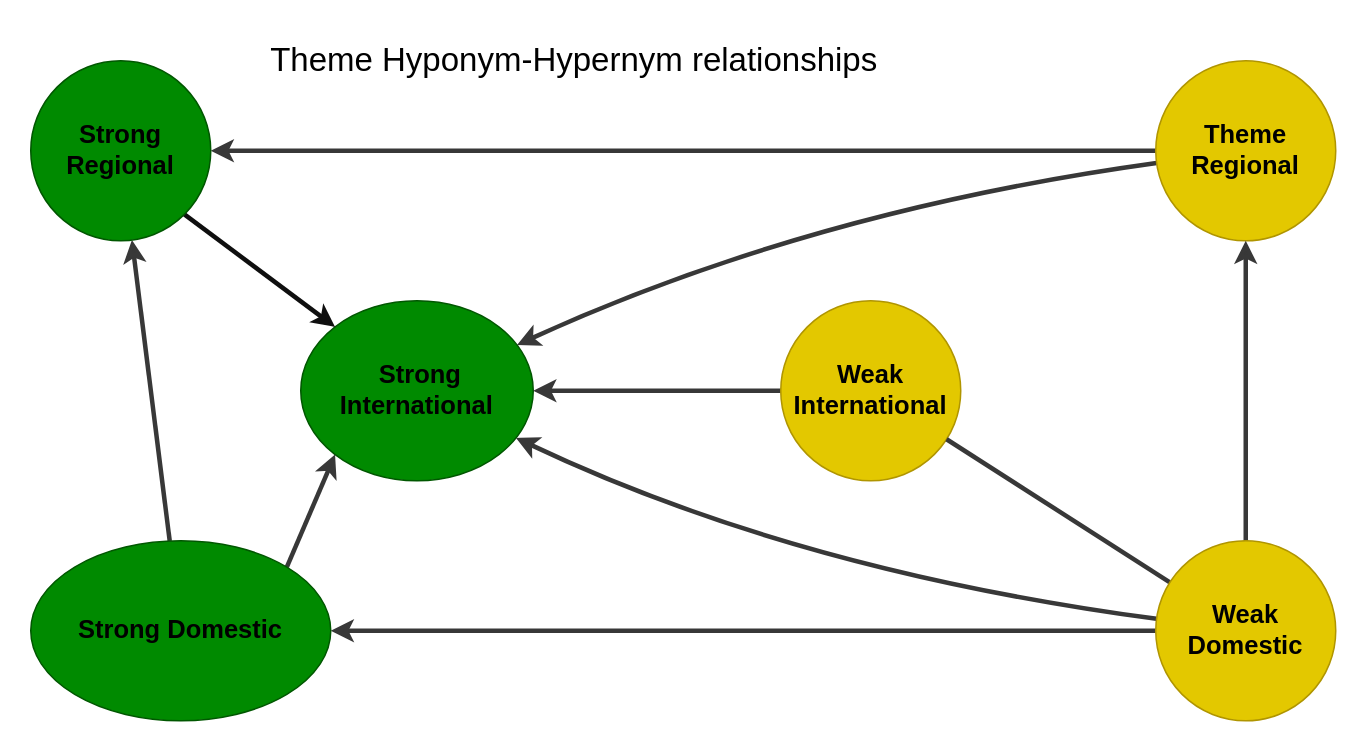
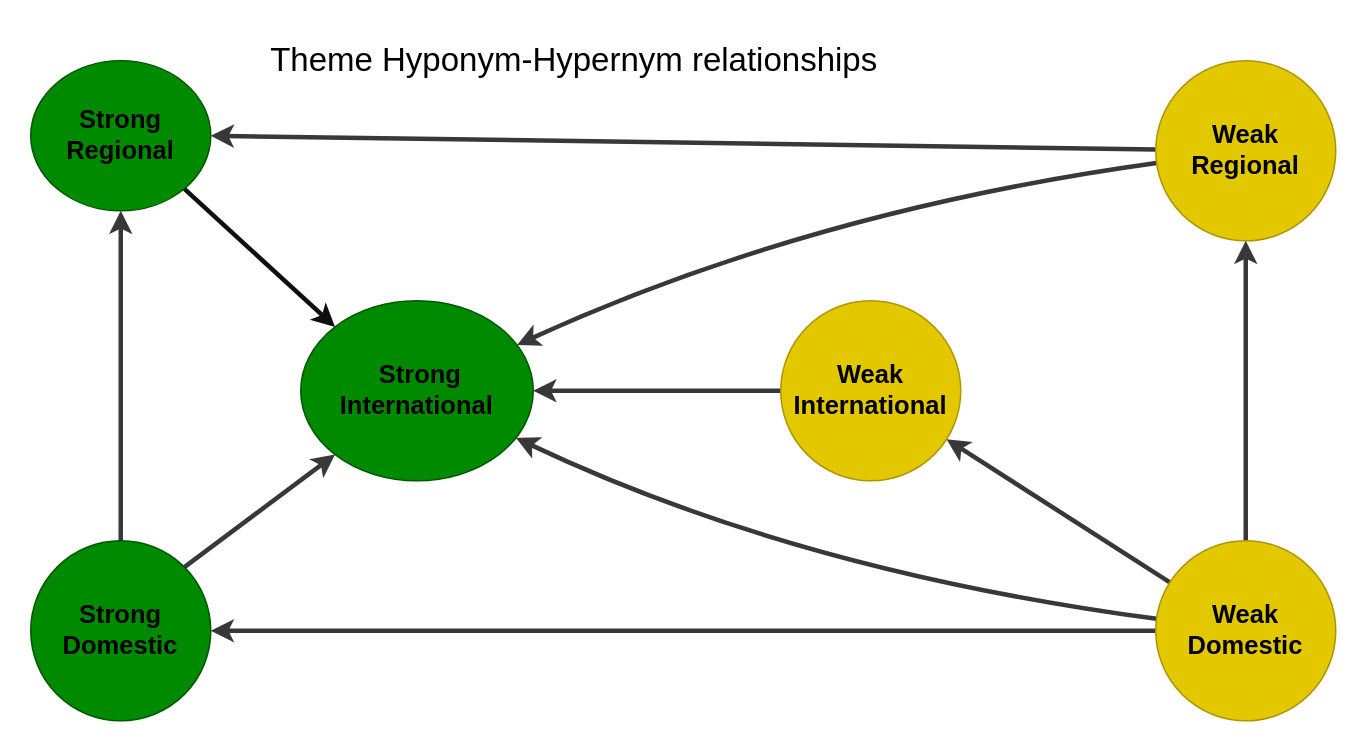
  <mxCell id="0" />
  <mxCell id="1" parent="0" />
  <mxCell id="2" value="&lt;font style=&quot;font-size: 17px;&quot; color=&quot;#000000&quot;&gt;&lt;b&gt;&amp;nbsp;Strong International&lt;/b&gt;&lt;/font&gt;" style="ellipse;whiteSpace=wrap;html=1;fillColor=#008a00;fontColor=#ffffff;strokeColor=#005700;" vertex="1" parent="1"><mxGeometry x="200" y="200" width="155" height="120" as="geometry" /></mxCell>
  <mxCell id="3" style="edgeStyle=none;curved=1;html=1;entryX=1;entryY=0.5;entryDx=0;entryDy=0;strokeColor=#383838;strokeWidth=3;fontSize=17;fontColor=#000000;" edge="1" parent="1" source="4" target="2"><mxGeometry relative="1" as="geometry" /></mxCell>
  <mxCell id="4" value="&lt;font style=&quot;font-size: 17px;&quot;&gt;&lt;b&gt;Weak International&lt;/b&gt;&lt;/font&gt;" style="ellipse;whiteSpace=wrap;html=1;fillColor=#e3c800;fontColor=#000000;strokeColor=#B09500;" vertex="1" parent="1"><mxGeometry x="520" y="200" width="120" height="120" as="geometry" /></mxCell>
  <mxCell id="5" style="edgeStyle=none;html=1;entryX=1;entryY=0.5;entryDx=0;entryDy=0;fontSize=17;fontColor=#000000;strokeColor=#383838;strokeWidth=3;" edge="1" parent="1" source="7" target="14"><mxGeometry relative="1" as="geometry" /></mxCell>
  <mxCell id="6" style="edgeStyle=none;curved=1;html=1;strokeColor=#383838;strokeWidth=3;fontSize=22;fontColor=#000000;" edge="1" parent="1" source="7" target="2"><mxGeometry relative="1" as="geometry"><Array as="points"><mxPoint x="540" y="140" /></Array></mxGeometry></mxCell>
- <mxCell id="7" value="&lt;font style=&quot;font-size: 17px;&quot; color=&quot;#000000&quot;&gt;&lt;b&gt;Theme Regional&lt;/b&gt;&lt;/font&gt;" style="ellipse;whiteSpace=wrap;html=1;fillColor=#e3c800;fontColor=#000000;strokeColor=#B09500;" vertex="1" parent="1"><mxGeometry x="770" y="40" width="120" height="120" as="geometry" /></mxCell>
+ <mxCell id="7" value="&lt;font style=&quot;font-size: 17px;&quot; color=&quot;#000000&quot;&gt;&lt;b&gt;Weak Regional&lt;/b&gt;&lt;/font&gt;" style="ellipse;whiteSpace=wrap;html=1;fillColor=#e3c800;fontColor=#000000;strokeColor=#B09500;" vertex="1" parent="1"><mxGeometry x="770" y="40" width="120" height="120" as="geometry" /></mxCell>
  <mxCell id="8" style="edgeStyle=none;curved=1;html=1;entryX=1;entryY=0.5;entryDx=0;entryDy=0;strokeColor=#383838;strokeWidth=3;fontSize=19;fontColor=#000000;" edge="1" parent="1" source="12" target="17"><mxGeometry relative="1" as="geometry" /></mxCell>
  <mxCell id="9" style="edgeStyle=none;curved=1;html=1;strokeColor=#383838;strokeWidth=3;fontSize=22;fontColor=#000000;" edge="1" parent="1" source="12" target="7"><mxGeometry relative="1" as="geometry"><Array as="points" /></mxGeometry></mxCell>
- <mxCell id="10" style="edgeStyle=none;curved=1;html=1;strokeColor=#383838;strokeWidth=3;fontSize=22;fontColor=#000000;endArrow=none;" edge="1" parent="1" source="12" target="4"><mxGeometry relative="1" as="geometry" /></mxCell>
+ <mxCell id="10" style="edgeStyle=none;curved=1;html=1;strokeColor=#383838;strokeWidth=3;fontSize=22;fontColor=#000000;" edge="1" parent="1" source="12" target="4"><mxGeometry relative="1" as="geometry" /></mxCell>
  <mxCell id="11" style="edgeStyle=none;curved=1;html=1;strokeColor=#383838;strokeWidth=3;fontSize=22;fontColor=#000000;" edge="1" parent="1" source="12" target="2"><mxGeometry relative="1" as="geometry"><Array as="points"><mxPoint x="530" y="380" /></Array></mxGeometry></mxCell>
  <mxCell id="12" value="&lt;font style=&quot;font-size: 17px;&quot; color=&quot;#000000&quot;&gt;&lt;b&gt;Weak Domestic&lt;/b&gt;&lt;/font&gt;" style="ellipse;whiteSpace=wrap;html=1;fillColor=#e3c800;fontColor=#000000;strokeColor=#B09500;" vertex="1" parent="1"><mxGeometry x="770" y="360" width="120" height="120" as="geometry" /></mxCell>
  <mxCell id="13" style="edgeStyle=none;html=1;exitX=1;exitY=1;exitDx=0;exitDy=0;entryX=0;entryY=0;entryDx=0;entryDy=0;fontSize=17;fontColor=#000000;strokeColor=#0F0F0F;curved=1;strokeWidth=3;" edge="1" parent="1" source="14" target="2"><mxGeometry relative="1" as="geometry" /></mxCell>
- <mxCell id="14" value="&lt;font style=&quot;font-size: 17px;&quot; color=&quot;#000000&quot;&gt;&lt;b&gt;Strong Regional&lt;/b&gt;&lt;/font&gt;" style="ellipse;whiteSpace=wrap;html=1;fillColor=#008a00;fontColor=#ffffff;strokeColor=#005700;" vertex="1" parent="1"><mxGeometry x="20" y="40" width="120" height="120" as="geometry" /></mxCell>
+ <mxCell id="14" value="&lt;font style=&quot;font-size: 17px;&quot; color=&quot;#000000&quot;&gt;&lt;b&gt;Strong Regional&lt;/b&gt;&lt;/font&gt;" style="ellipse;whiteSpace=wrap;html=1;fillColor=#008a00;fontColor=#ffffff;strokeColor=#005700;" vertex="1" parent="1"><mxGeometry x="20" y="40" width="120" height="100" as="geometry" /></mxCell>
  <mxCell id="15" style="edgeStyle=none;curved=1;html=1;exitX=1;exitY=0;exitDx=0;exitDy=0;entryX=0;entryY=1;entryDx=0;entryDy=0;strokeColor=#383838;strokeWidth=3;fontSize=19;fontColor=#000000;" edge="1" parent="1" source="17" target="2"><mxGeometry relative="1" as="geometry" /></mxCell>
  <mxCell id="16" style="edgeStyle=none;curved=1;html=1;strokeColor=#383838;strokeWidth=3;fontSize=22;fontColor=#000000;" edge="1" parent="1" source="17" target="14"><mxGeometry relative="1" as="geometry"><mxPoint x="120" y="170" as="targetPoint" /><Array as="points" /></mxGeometry></mxCell>
- <mxCell id="17" value="&lt;font style=&quot;font-size: 17px;&quot; color=&quot;#000000&quot;&gt;&lt;b&gt;Strong Domestic&lt;/b&gt;&lt;/font&gt;" style="ellipse;whiteSpace=wrap;html=1;fillColor=#008a00;fontColor=#ffffff;strokeColor=#005700;" vertex="1" parent="1"><mxGeometry x="20" y="360" width="200" height="120" as="geometry" /></mxCell>
+ <mxCell id="17" value="&lt;font style=&quot;font-size: 17px;&quot; color=&quot;#000000&quot;&gt;&lt;b&gt;Strong Domestic&lt;/b&gt;&lt;/font&gt;" style="ellipse;whiteSpace=wrap;html=1;fillColor=#008a00;fontColor=#ffffff;strokeColor=#005700;" vertex="1" parent="1"><mxGeometry x="20" y="360" width="120" height="120" as="geometry" /></mxCell>
  <mxCell id="18" value="&lt;span style=&quot;font-size: 22px;&quot;&gt;Theme Hyponym-Hypernym relationships&amp;nbsp;&lt;/span&gt;" style="text;html=1;align=center;verticalAlign=middle;resizable=0;points=[];autosize=1;strokeColor=none;fillColor=none;fontSize=17;fontColor=#000000;labelBackgroundColor=none;" vertex="1" parent="1"><mxGeometry x="170" y="20" width="430" height="40" as="geometry" /></mxCell>
